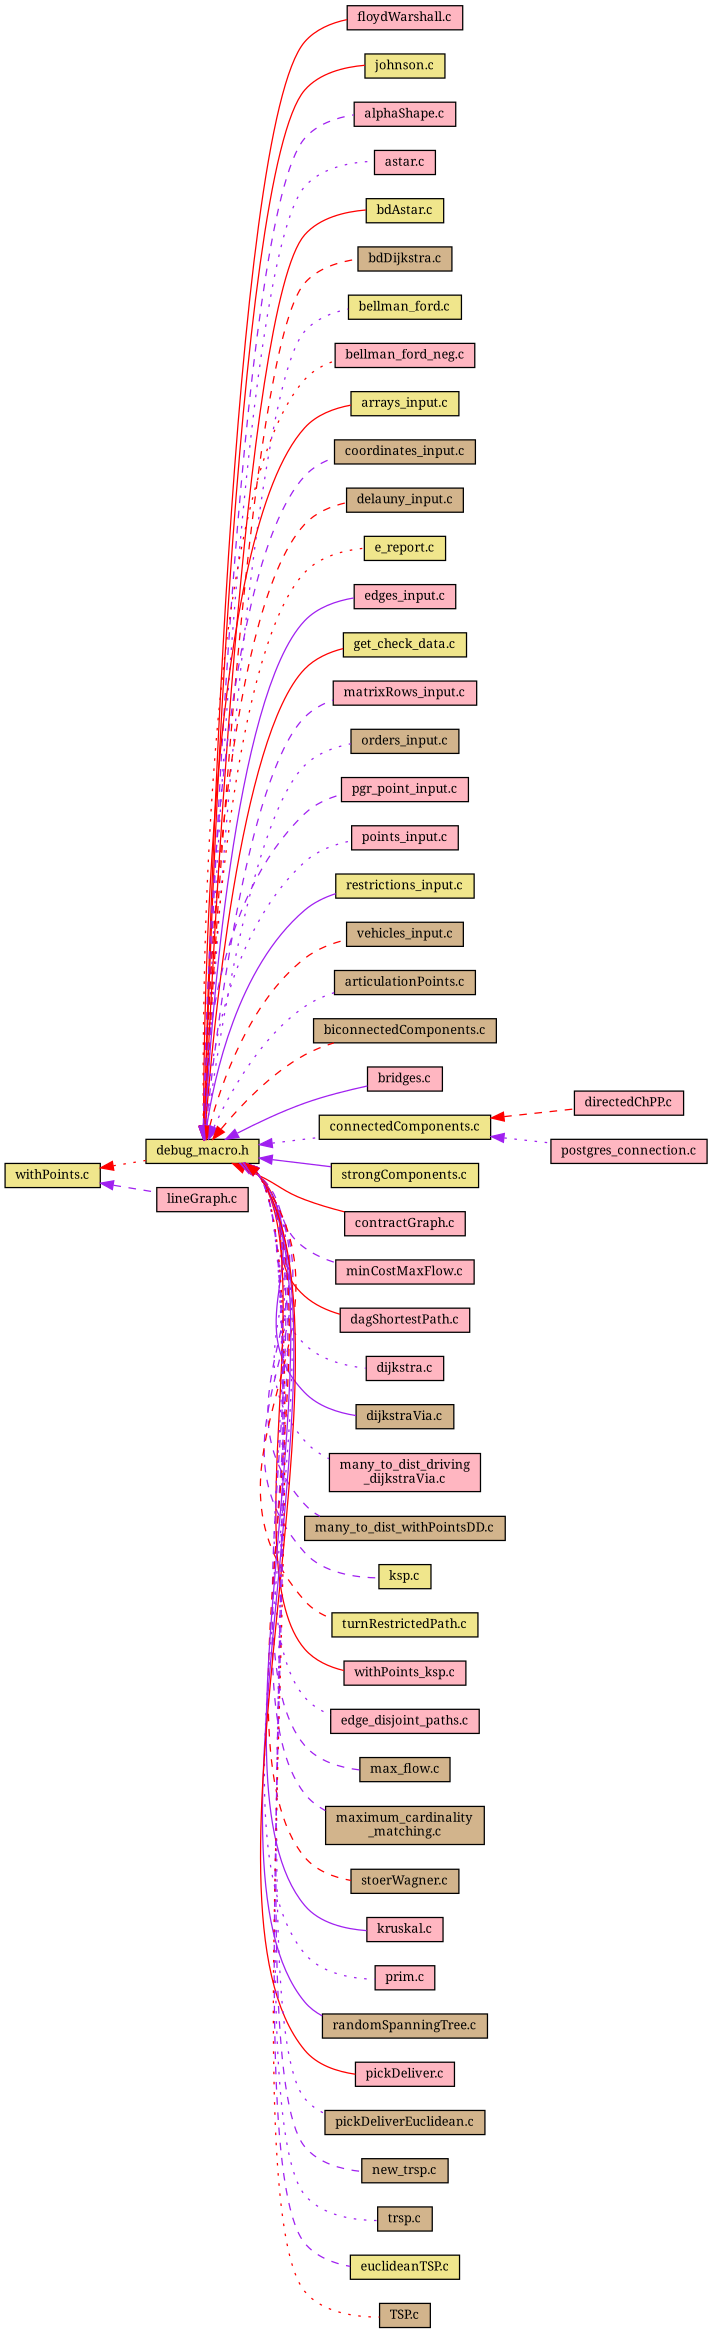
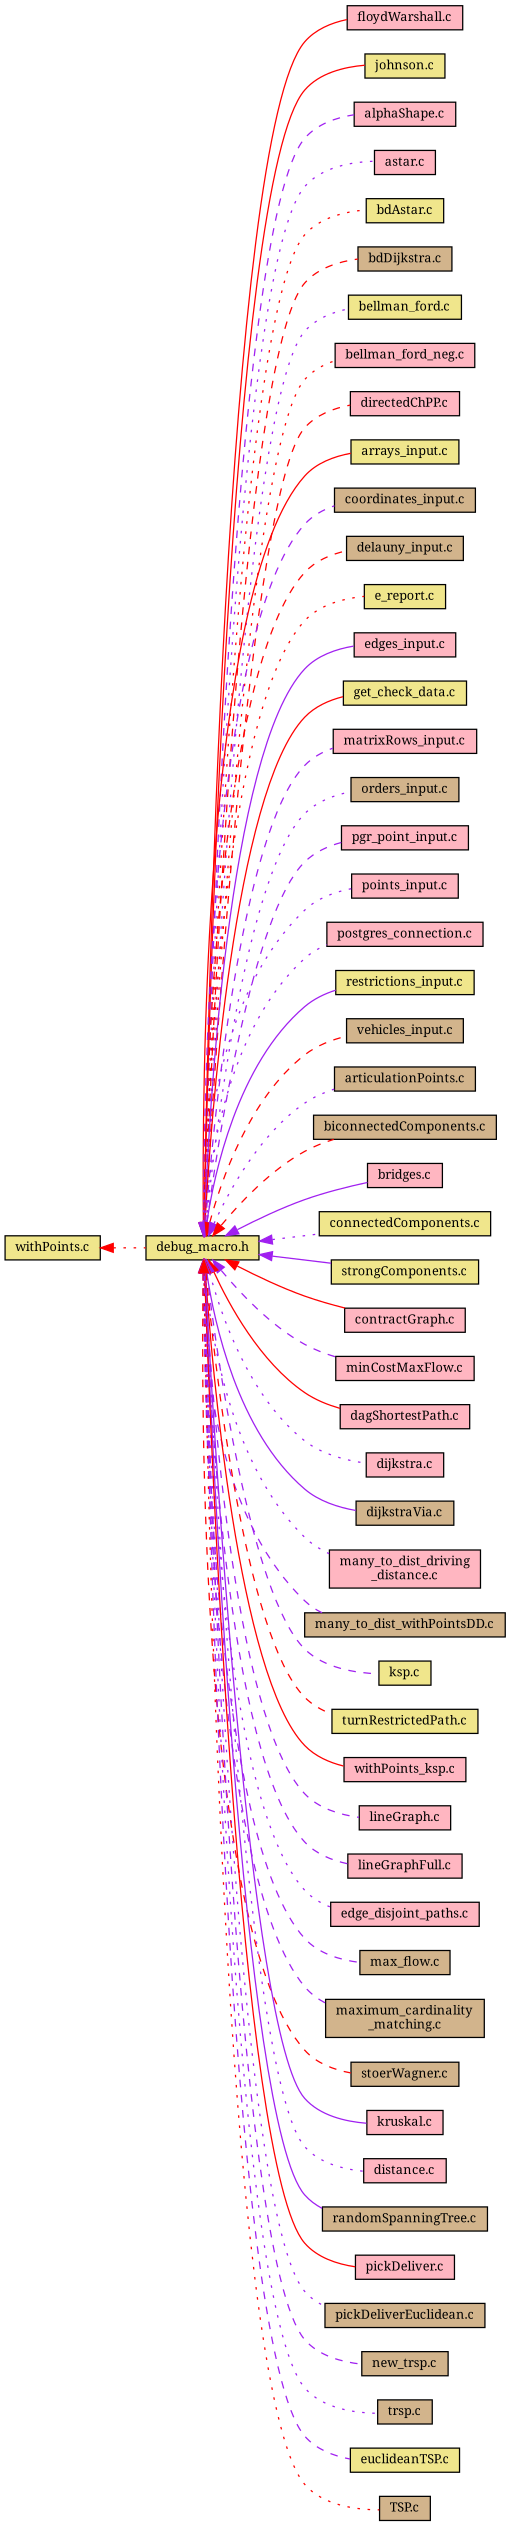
  digraph {
    fontname="Noto Serif"
    rankdir=LR
    node [color=black fillcolor=lightpink fontname="Noto Serif" fontsize=10 shape=record style=filled]
    edge [color=purple dir=back fontname="Noto Serif" fontsize=10 labelfontname=Helvetica labelfontsize=10 style=dashed]
    n1 [fillcolor=khaki fontcolor=black height=0.2 label="debug_macro.h" width=0.4]
    n2 [height=0.2 label="floydWarshall.c" width=0.4]
    n3 [fillcolor=khaki height=0.2 label="johnson.c" width=0.4]
    n4 [height=0.2 label="alphaShape.c" width=0.4]
    n5 [height=0.2 label="astar.c" width=0.4]
    n6 [fillcolor=khaki height=0.2 label="bdAstar.c" width=0.4]
    n7 [fillcolor=tan height=0.2 label="bdDijkstra.c" width=0.4]
    n8 [fillcolor=khaki height=0.2 label="bellman_ford.c" width=0.4]
    n9 [height=0.2 label="bellman_ford_neg.c" width=0.4]
    n10 [height=0.2 label="directedChPP.c" width=0.4]
    n11 [fillcolor=khaki height=0.2 label="arrays_input.c" width=0.4]
    n12 [fillcolor=tan height=0.2 label="coordinates_input.c" width=0.4]
    n13 [fillcolor=tan height=0.2 label="delauny_input.c" width=0.4]
    n14 [fillcolor=khaki height=0.2 label="e_report.c" width=0.4]
    n15 [height=0.2 label="edges_input.c" width=0.4]
    n16 [fillcolor=khaki height=0.2 label="get_check_data.c" width=0.4]
    n17 [height=0.2 label="matrixRows_input.c" width=0.4]
    n18 [fillcolor=tan height=0.2 label="orders_input.c" width=0.4]
    n19 [height=0.2 label="pgr_point_input.c" width=0.4]
    n20 [height=0.2 label="points_input.c" width=0.4]
    n21 [height=0.2 label="postgres_connection.c" width=0.4]
    n22 [fillcolor=khaki height=0.2 label="restrictions_input.c" width=0.4]
    n23 [fillcolor=tan height=0.2 label="vehicles_input.c" width=0.4]
    n24 [fillcolor=tan height=0.2 label="articulationPoints.c" width=0.4]
    n25 [fillcolor=tan height=0.2 label="biconnectedComponents.c" width=0.4]
    n26 [height=0.2 label="bridges.c" width=0.4]
    n27 [fillcolor=khaki height=0.2 label="connectedComponents.c" width=0.4]
    n28 [fillcolor=khaki height=0.2 label="strongComponents.c" width=0.4]
    n29 [height=0.2 label="contractGraph.c" width=0.4]
    n30 [height=0.2 label="minCostMaxFlow.c" width=0.4]
    n31 [height=0.2 label="dagShortestPath.c" width=0.4]
    n32 [height=0.2 label="dijkstra.c" width=0.4]
    n33 [fillcolor=tan height=0.2 label="dijkstraVia.c" width=0.4]
-   n34 [height=0.2 label="many_to_dist_driving\l_dijkstraVia.c" width=0.4]
+   n34 [height=0.2 label="many_to_dist_driving\l_distance.c" width=0.4]
    n35 [fillcolor=tan height=0.2 label="many_to_dist_withPointsDD.c" width=0.4]
    n36 [fillcolor=khaki height=0.2 label="ksp.c" width=0.4]
    n37 [fillcolor=khaki height=0.2 label="turnRestrictedPath.c" width=0.4]
    n38 [height=0.2 label="withPoints_ksp.c" width=0.4]
    n39 [height=0.2 label="lineGraph.c" width=0.4]
+   n40 [height=0.2 label="lineGraphFull.c" width=0.4]
    n41 [height=0.2 label="edge_disjoint_paths.c" width=0.4]
    n42 [fillcolor=tan height=0.2 label="max_flow.c" width=0.4]
    n43 [fillcolor=tan height=0.2 label="maximum_cardinality\l_matching.c" width=0.4]
    n44 [fillcolor=tan height=0.2 label="stoerWagner.c" width=0.4]
    n45 [height=0.2 label="kruskal.c" width=0.4]
-   n46 [height=0.2 label="prim.c" width=0.4]
+   n46 [height=0.2 label="distance.c" width=0.4]
    n47 [fillcolor=tan height=0.2 label="randomSpanningTree.c" width=0.4]
    n48 [height=0.2 label="pickDeliver.c" width=0.4]
    n49 [fillcolor=tan height=0.2 label="pickDeliverEuclidean.c" width=0.4]
    n50 [fillcolor=tan height=0.2 label="new_trsp.c" width=0.4]
    n51 [fillcolor=tan height=0.2 label="trsp.c" width=0.4]
    n52 [fillcolor=khaki height=0.2 label="euclideanTSP.c" width=0.4]
    n53 [fillcolor=tan height=0.2 label="TSP.c" width=0.4]
    n54 [fillcolor=khaki height=0.2 label="withPoints.c" width=0.4]
    n1 -> n2 [color=red style=solid]
    n1 -> n3 [color=red style=solid]
    n1 -> n4
    n1 -> n5 [style=dotted]
-   n1 -> n6 [color=red style=solid]
+   n1 -> n6 [color=red style=dotted]
    n1 -> n7 [color=red]
    n1 -> n8 [style=dotted]
    n1 -> n9 [color=red style=dotted]
-   n27 -> n10 [color=red]
+   n1 -> n10 [color=red]
    n1 -> n11 [color=red style=solid]
    n1 -> n12
    n1 -> n13 [color=red]
    n1 -> n14 [color=red style=dotted]
    n1 -> n15 [style=solid]
    n1 -> n16 [color=red style=solid]
    n1 -> n17
    n1 -> n18 [style=dotted]
    n1 -> n19
    n1 -> n20 [style=dotted]
-   n27 -> n21 [style=dotted]
+   n1 -> n21 [style=dotted]
    n1 -> n22 [style=solid]
    n1 -> n23 [color=red]
    n1 -> n24 [style=dotted]
    n1 -> n25 [color=red]
    n1 -> n26 [style=solid]
    n1 -> n27 [style=dotted]
    n1 -> n28 [style=solid]
    n1 -> n29 [color=red style=solid]
    n1 -> n30
    n1 -> n31 [color=red style=solid]
    n1 -> n32 [style=dotted]
    n1 -> n33 [style=solid]
    n1 -> n34 [style=dotted]
    n1 -> n35
    n1 -> n36
    n1 -> n37 [color=red]
    n1 -> n38 [color=red style=solid]
-   n54 -> n39
+   n1 -> n39
+   n1 -> n40
    n1 -> n41 [style=dotted]
    n1 -> n42
    n1 -> n43
    n1 -> n44 [color=red]
    n1 -> n45 [style=solid]
    n1 -> n46 [style=dotted]
    n1 -> n47 [style=solid]
    n1 -> n48 [color=red style=solid]
    n1 -> n49 [style=dotted]
    n1 -> n50
    n1 -> n51 [style=dotted]
    n1 -> n52
    n1 -> n53 [color=red style=dotted]
    n54 -> n1 [color=red style=dotted]
  }
